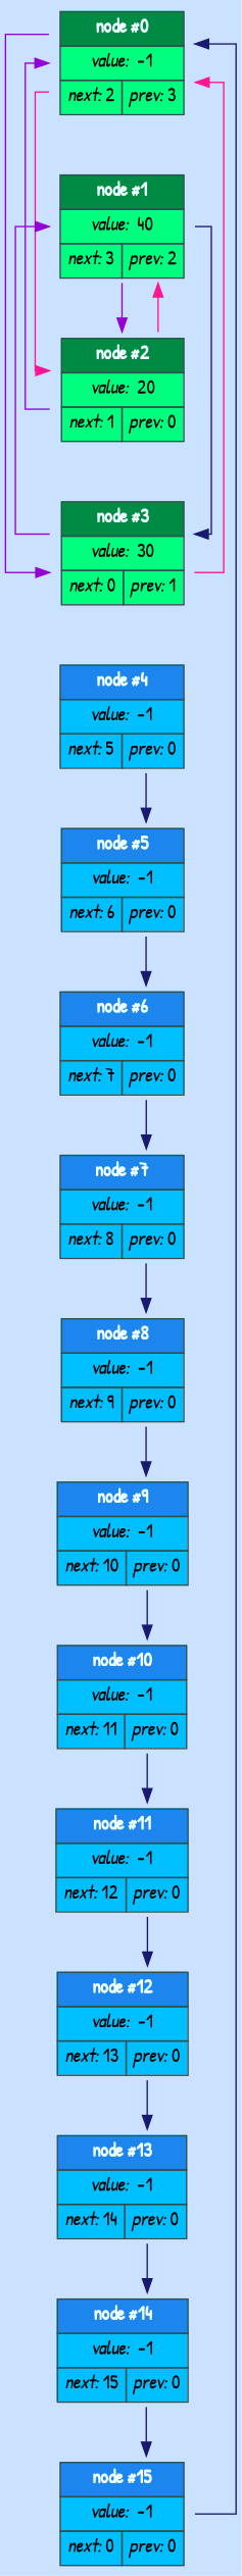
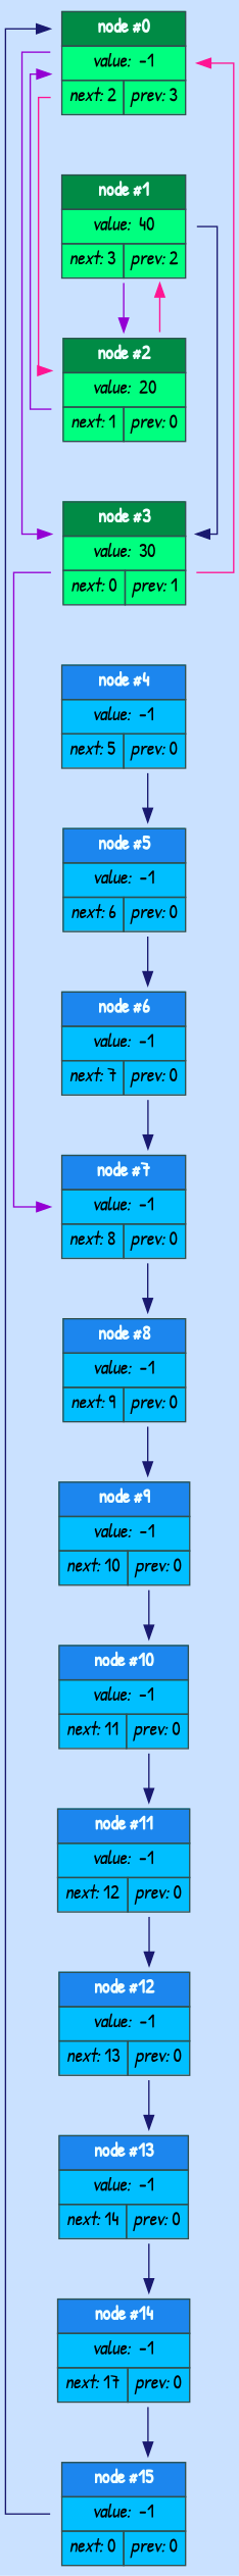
  digraph {
    bgcolor=lightsteelblue1
    fontname="Patrick Hand"
    nodesep=0.1
    rankdir=TB
    splines=ortho
    node [color=darkslategray fontname="Patrick Hand" shape=plaintext]
    edge [color=none fontname="Patrick Hand" weight=0]
    n1 [label=<<TABLE BORDER="0" CELLBORDER="1" CELLSPACING="0" CELLPADDING="4" BGCOLOR="springgreen"> <TR><TD ALIGN="CENTER" COLSPAN="2" BGCOLOR="springgreen4"><FONT COLOR="azure"><B>node #0</B></FONT></TD></TR> <TR><TD COLSPAN="2"><I>value: </I> -1</TD></TR> <TR><TD><I>next: </I>2</TD><TD><I>prev: </I>3</TD></TR> </TABLE>>]
    n2 [label=<<TABLE BORDER="0" CELLBORDER="1" CELLSPACING="0" CELLPADDING="4" BGCOLOR="springgreen"> <TR><TD ALIGN="CENTER" COLSPAN="2" BGCOLOR="springgreen4"><FONT COLOR="azure"><B>node #1</B></FONT></TD></TR> <TR><TD COLSPAN="2"><I>value: </I> 40</TD></TR> <TR><TD><I>next: </I>3</TD><TD><I>prev: </I>2</TD></TR> </TABLE>>]
    n3 [label=<<TABLE BORDER="0" CELLBORDER="1" CELLSPACING="0" CELLPADDING="4" BGCOLOR="springgreen"> <TR><TD ALIGN="CENTER" COLSPAN="2" BGCOLOR="springgreen4"><FONT COLOR="azure"><B>node #2</B></FONT></TD></TR> <TR><TD COLSPAN="2"><I>value: </I> 20</TD></TR> <TR><TD><I>next: </I>1</TD><TD><I>prev: </I>0</TD></TR> </TABLE>>]
    n4 [label=<<TABLE BORDER="0" CELLBORDER="1" CELLSPACING="0" CELLPADDING="4" BGCOLOR="springgreen"> <TR><TD ALIGN="CENTER" COLSPAN="2" BGCOLOR="springgreen4"><FONT COLOR="azure"><B>node #3</B></FONT></TD></TR> <TR><TD COLSPAN="2"><I>value: </I> 30</TD></TR> <TR><TD><I>next: </I>0</TD><TD><I>prev: </I>1</TD></TR> </TABLE>>]
    n5 [label=<<TABLE BORDER="0" CELLBORDER="1" CELLSPACING="0" CELLPADDING="4" BGCOLOR="deepskyblue"> <TR><TD ALIGN="CENTER" COLSPAN="2" BGCOLOR="dodgerblue2"><FONT COLOR="azure"><B>node #4</B></FONT></TD></TR> <TR><TD COLSPAN="2"><I>value: </I> -1</TD></TR> <TR><TD><I>next: </I>5</TD><TD><I>prev: </I>0</TD></TR> </TABLE>>]
    n6 [label=<<TABLE BORDER="0" CELLBORDER="1" CELLSPACING="0" CELLPADDING="4" BGCOLOR="deepskyblue"> <TR><TD ALIGN="CENTER" COLSPAN="2" BGCOLOR="dodgerblue2"><FONT COLOR="azure"><B>node #5</B></FONT></TD></TR> <TR><TD COLSPAN="2"><I>value: </I> -1</TD></TR> <TR><TD><I>next: </I>6</TD><TD><I>prev: </I>0</TD></TR> </TABLE>>]
    n7 [label=<<TABLE BORDER="0" CELLBORDER="1" CELLSPACING="0" CELLPADDING="4" BGCOLOR="deepskyblue"> <TR><TD ALIGN="CENTER" COLSPAN="2" BGCOLOR="dodgerblue2"><FONT COLOR="azure"><B>node #6</B></FONT></TD></TR> <TR><TD COLSPAN="2"><I>value: </I> -1</TD></TR> <TR><TD><I>next: </I>7</TD><TD><I>prev: </I>0</TD></TR> </TABLE>>]
    n8 [label=<<TABLE BORDER="0" CELLBORDER="1" CELLSPACING="0" CELLPADDING="4" BGCOLOR="deepskyblue"> <TR><TD ALIGN="CENTER" COLSPAN="2" BGCOLOR="dodgerblue2"><FONT COLOR="azure"><B>node #7</B></FONT></TD></TR> <TR><TD COLSPAN="2"><I>value: </I> -1</TD></TR> <TR><TD><I>next: </I>8</TD><TD><I>prev: </I>0</TD></TR> </TABLE>>]
    n9 [label=<<TABLE BORDER="0" CELLBORDER="1" CELLSPACING="0" CELLPADDING="4" BGCOLOR="deepskyblue"> <TR><TD ALIGN="CENTER" COLSPAN="2" BGCOLOR="dodgerblue2"><FONT COLOR="azure"><B>node #8</B></FONT></TD></TR> <TR><TD COLSPAN="2"><I>value: </I> -1</TD></TR> <TR><TD><I>next: </I>9</TD><TD><I>prev: </I>0</TD></TR> </TABLE>>]
    n10 [label=<<TABLE BORDER="0" CELLBORDER="1" CELLSPACING="0" CELLPADDING="4" BGCOLOR="deepskyblue"> <TR><TD ALIGN="CENTER" COLSPAN="2" BGCOLOR="dodgerblue2"><FONT COLOR="azure"><B>node #9</B></FONT></TD></TR> <TR><TD COLSPAN="2"><I>value: </I> -1</TD></TR> <TR><TD><I>next: </I>10</TD><TD><I>prev: </I>0</TD></TR> </TABLE>>]
    n11 [label=<<TABLE BORDER="0" CELLBORDER="1" CELLSPACING="0" CELLPADDING="4" BGCOLOR="deepskyblue"> <TR><TD ALIGN="CENTER" COLSPAN="2" BGCOLOR="dodgerblue2"><FONT COLOR="azure"><B>node #10</B></FONT></TD></TR> <TR><TD COLSPAN="2"><I>value: </I> -1</TD></TR> <TR><TD><I>next: </I>11</TD><TD><I>prev: </I>0</TD></TR> </TABLE>>]
    n12 [label=<<TABLE BORDER="0" CELLBORDER="1" CELLSPACING="0" CELLPADDING="4" BGCOLOR="deepskyblue"> <TR><TD ALIGN="CENTER" COLSPAN="2" BGCOLOR="dodgerblue2"><FONT COLOR="azure"><B>node #11</B></FONT></TD></TR> <TR><TD COLSPAN="2"><I>value: </I> -1</TD></TR> <TR><TD><I>next: </I>12</TD><TD><I>prev: </I>0</TD></TR> </TABLE>>]
    n13 [label=<<TABLE BORDER="0" CELLBORDER="1" CELLSPACING="0" CELLPADDING="4" BGCOLOR="deepskyblue"> <TR><TD ALIGN="CENTER" COLSPAN="2" BGCOLOR="dodgerblue2"><FONT COLOR="azure"><B>node #12</B></FONT></TD></TR> <TR><TD COLSPAN="2"><I>value: </I> -1</TD></TR> <TR><TD><I>next: </I>13</TD><TD><I>prev: </I>0</TD></TR> </TABLE>>]
    n14 [label=<<TABLE BORDER="0" CELLBORDER="1" CELLSPACING="0" CELLPADDING="4" BGCOLOR="deepskyblue"> <TR><TD ALIGN="CENTER" COLSPAN="2" BGCOLOR="dodgerblue2"><FONT COLOR="azure"><B>node #13</B></FONT></TD></TR> <TR><TD COLSPAN="2"><I>value: </I> -1</TD></TR> <TR><TD><I>next: </I>14</TD><TD><I>prev: </I>0</TD></TR> </TABLE>>]
-   n15 [label=<<TABLE BORDER="0" CELLBORDER="1" CELLSPACING="0" CELLPADDING="4" BGCOLOR="deepskyblue"> <TR><TD ALIGN="CENTER" COLSPAN="2" BGCOLOR="dodgerblue2"><FONT COLOR="azure"><B>node #14</B></FONT></TD></TR> <TR><TD COLSPAN="2"><I>value: </I> -1</TD></TR> <TR><TD><I>next: </I>15</TD><TD><I>prev: </I>0</TD></TR> </TABLE>>]
+   n15 [label=<<TABLE BORDER="0" CELLBORDER="1" CELLSPACING="0" CELLPADDING="4" BGCOLOR="deepskyblue"> <TR><TD ALIGN="CENTER" COLSPAN="2" BGCOLOR="dodgerblue2"><FONT COLOR="azure"><B>node #14</B></FONT></TD></TR> <TR><TD COLSPAN="2"><I>value: </I> -1</TD></TR> <TR><TD><I>next: </I>17</TD><TD><I>prev: </I>0</TD></TR> </TABLE>>]
    n16 [label=<<TABLE BORDER="0" CELLBORDER="1" CELLSPACING="0" CELLPADDING="4" BGCOLOR="deepskyblue"> <TR><TD ALIGN="CENTER" COLSPAN="2" BGCOLOR="dodgerblue2"><FONT COLOR="azure"><B>node #15</B></FONT></TD></TR> <TR><TD COLSPAN="2"><I>value: </I> -1</TD></TR> <TR><TD><I>next: </I>0</TD><TD><I>prev: </I>0</TD></TR> </TABLE>>]
    n1 -> n2 [weight=999999]
    n1 -> n3 [color=deeppink]
    n1 -> n4 [color=darkviolet]
    n2 -> n3 [weight=999999]
    n2 -> n3 [color=darkviolet]
    n2 -> n4 [color=midnightblue]
    n3 -> n1 [color=darkviolet]
    n3 -> n2 [color=deeppink]
    n3 -> n4 [weight=999999]
    n4 -> n1 [color=deeppink]
-   n4 -> n2 [color=darkviolet]
+   n4 -> n8 [color=darkviolet]
    n4 -> n5 [weight=999999]
    n5 -> n6 [weight=999999]
    n5 -> n6 [color=midnightblue]
    n6 -> n7 [weight=999999]
    n6 -> n7 [color=midnightblue]
    n7 -> n8 [weight=999999]
    n7 -> n8 [color=midnightblue]
    n8 -> n9 [weight=999999]
    n8 -> n9 [color=midnightblue]
    n9 -> n10 [weight=999999]
    n9 -> n10 [color=midnightblue]
    n10 -> n11 [weight=999999]
    n10 -> n11 [color=midnightblue]
    n11 -> n12 [weight=999999]
    n11 -> n12 [color=midnightblue]
    n12 -> n13 [weight=999999]
    n12 -> n13 [color=midnightblue]
    n13 -> n14 [weight=999999]
    n13 -> n14 [color=midnightblue]
    n14 -> n15 [weight=999999]
    n14 -> n15 [color=midnightblue]
    n15 -> n16 [weight=999999]
    n15 -> n16 [color=midnightblue]
    n16 -> n1 [color=midnightblue]
  }
